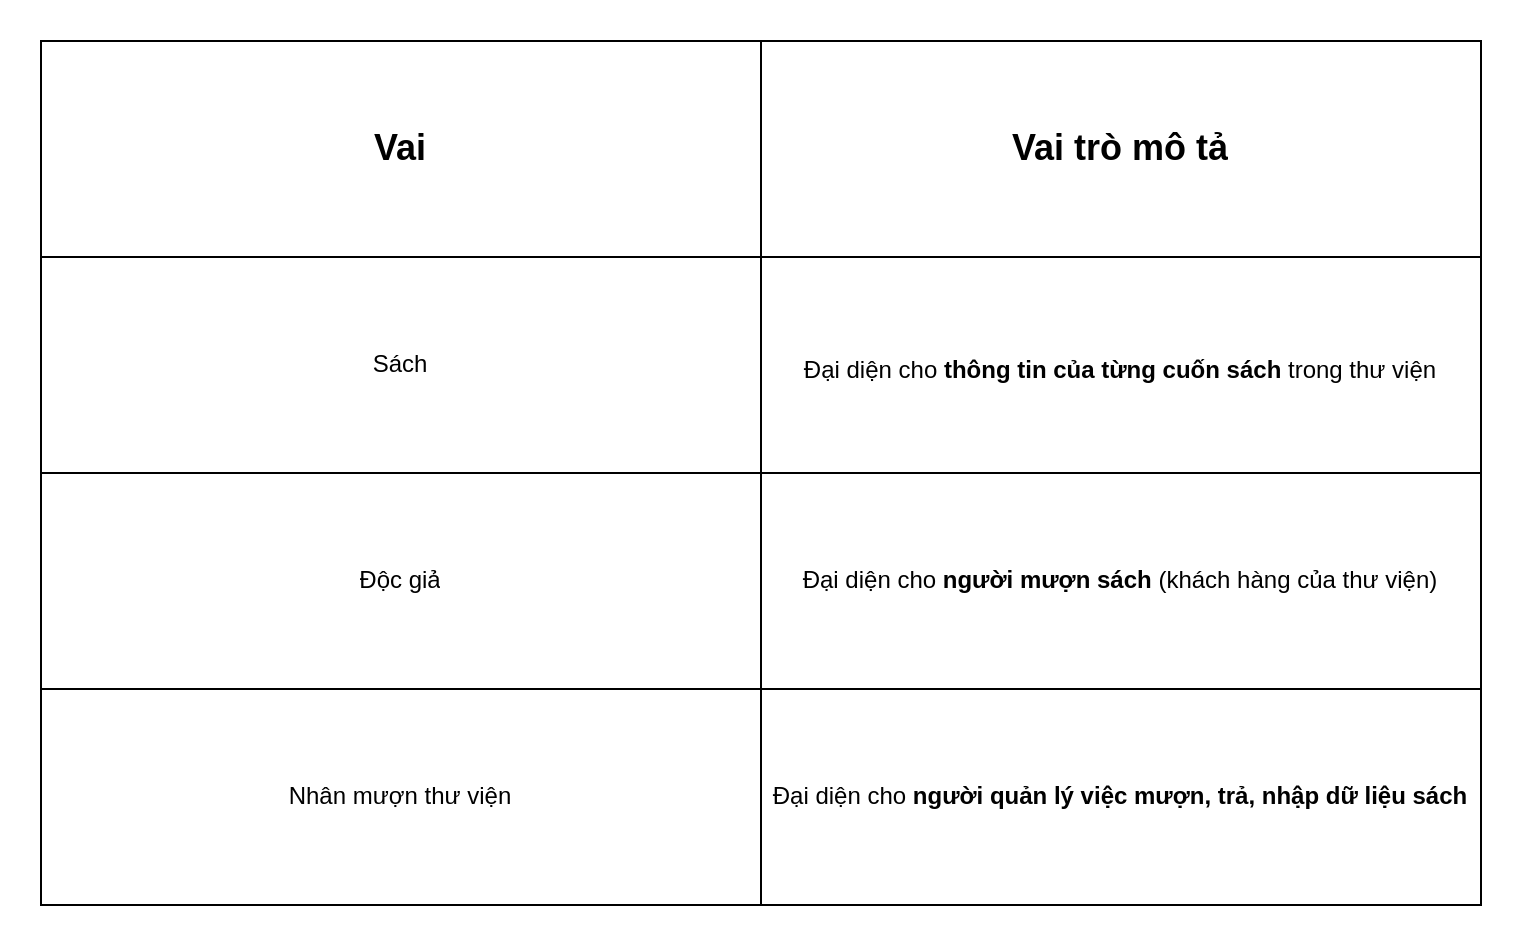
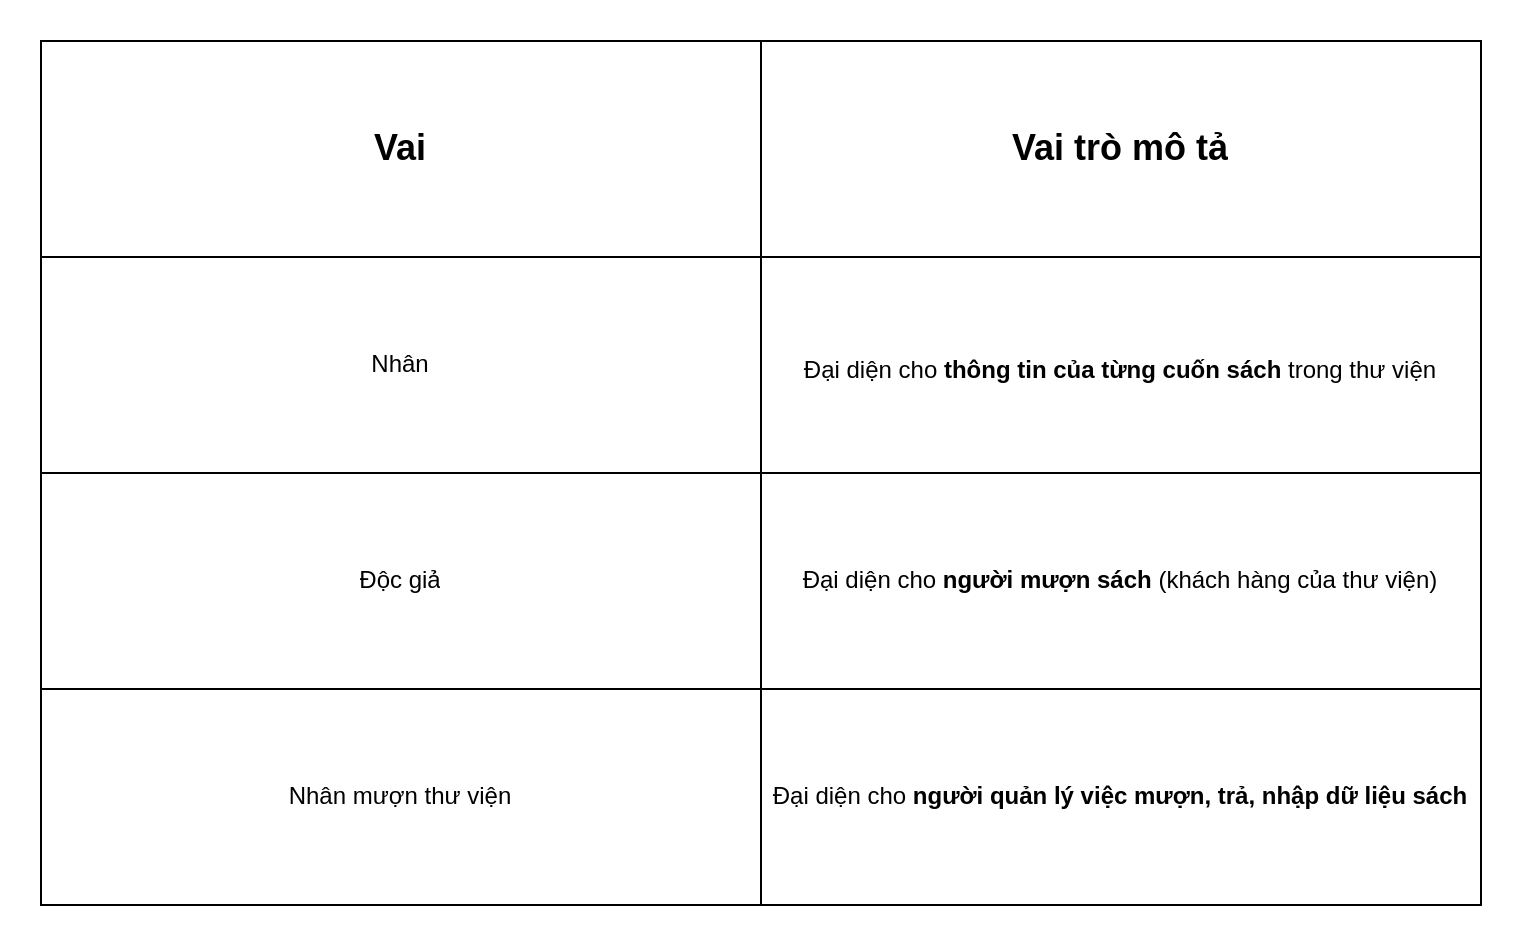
  <mxCell id="0" />
  <mxCell id="1" parent="0" />
  <mxCell id="2" value="" style="shape=table;startSize=0;container=1;collapsible=0;childLayout=tableLayout;" vertex="1" parent="1"><mxGeometry x="20" y="20" width="720" height="432" as="geometry" /></mxCell>
  <mxCell id="3" value="" style="shape=tableRow;horizontal=0;startSize=0;swimlaneHead=0;swimlaneBody=0;strokeColor=inherit;top=0;left=0;bottom=0;right=0;collapsible=0;dropTarget=0;fillColor=none;points=[[0,0.5],[1,0.5]];portConstraint=eastwest;" vertex="1" parent="2"><mxGeometry width="720" height="108" as="geometry" /></mxCell>
  <mxCell id="4" value="&lt;font style=&quot;font-size: 18px;&quot;&gt;&lt;b&gt;Vai&lt;/b&gt;&lt;/font&gt;" style="shape=partialRectangle;html=1;whiteSpace=wrap;connectable=0;strokeColor=inherit;overflow=hidden;fillColor=none;top=0;left=0;bottom=0;right=0;pointerEvents=1;" vertex="1" parent="3"><mxGeometry width="360" height="108" as="geometry"><mxRectangle width="360" height="108" as="alternateBounds" /></mxGeometry></mxCell>
  <mxCell id="5" value="&lt;font style=&quot;font-size: 18px;&quot;&gt;&lt;b&gt;Vai trò mô tả&lt;/b&gt;&lt;/font&gt;" style="shape=partialRectangle;html=1;whiteSpace=wrap;connectable=0;strokeColor=inherit;overflow=hidden;fillColor=none;top=0;left=0;bottom=0;right=0;pointerEvents=1;" vertex="1" parent="3"><mxGeometry x="360" width="360" height="108" as="geometry"><mxRectangle width="360" height="108" as="alternateBounds" /></mxGeometry></mxCell>
  <mxCell id="6" value="" style="shape=tableRow;horizontal=0;startSize=0;swimlaneHead=0;swimlaneBody=0;strokeColor=inherit;top=0;left=0;bottom=0;right=0;collapsible=0;dropTarget=0;fillColor=none;points=[[0,0.5],[1,0.5]];portConstraint=eastwest;" vertex="1" parent="2"><mxGeometry y="108" width="720" height="108" as="geometry" /></mxCell>
- <mxCell id="7" value="Sách" style="shape=partialRectangle;html=1;whiteSpace=wrap;connectable=0;strokeColor=inherit;overflow=hidden;fillColor=none;top=0;left=0;bottom=0;right=0;pointerEvents=1;" vertex="1" parent="6"><mxGeometry width="360" height="108" as="geometry"><mxRectangle width="360" height="108" as="alternateBounds" /></mxGeometry></mxCell>
+ <mxCell id="7" value="Nhân" style="shape=partialRectangle;html=1;whiteSpace=wrap;connectable=0;strokeColor=inherit;overflow=hidden;fillColor=none;top=0;left=0;bottom=0;right=0;pointerEvents=1;" vertex="1" parent="6"><mxGeometry width="360" height="108" as="geometry"><mxRectangle width="360" height="108" as="alternateBounds" /></mxGeometry></mxCell>
  <mxCell id="8" value="&lt;table&gt;&lt;tbody&gt;&lt;tr&gt;&lt;td data-col-size=&quot;sm&quot; data-end=&quot;257&quot; data-start=&quot;246&quot;&gt;&lt;strong data-end=&quot;256&quot; data-start=&quot;248&quot;&gt;&lt;/strong&gt;&lt;/td&gt;&lt;/tr&gt;&lt;/tbody&gt;&lt;/table&gt;&lt;table&gt;&lt;tbody&gt;&lt;tr&gt;&lt;td data-end=&quot;322&quot; data-start=&quot;257&quot; data-col-size=&quot;md&quot;&gt;Đại diện cho &lt;strong data-end=&quot;304&quot; data-start=&quot;272&quot;&gt;thông tin của từng cuốn sách&lt;/strong&gt; trong thư viện&lt;/td&gt;&lt;/tr&gt;&lt;/tbody&gt;&lt;/table&gt;" style="shape=partialRectangle;html=1;whiteSpace=wrap;connectable=0;strokeColor=inherit;overflow=hidden;fillColor=none;top=0;left=0;bottom=0;right=0;pointerEvents=1;" vertex="1" parent="6"><mxGeometry x="360" width="360" height="108" as="geometry"><mxRectangle width="360" height="108" as="alternateBounds" /></mxGeometry></mxCell>
  <mxCell id="9" value="" style="shape=tableRow;horizontal=0;startSize=0;swimlaneHead=0;swimlaneBody=0;strokeColor=inherit;top=0;left=0;bottom=0;right=0;collapsible=0;dropTarget=0;fillColor=none;points=[[0,0.5],[1,0.5]];portConstraint=eastwest;" vertex="1" parent="2"><mxGeometry y="216" width="720" height="108" as="geometry" /></mxCell>
  <mxCell id="10" value="Độc giả" style="shape=partialRectangle;html=1;whiteSpace=wrap;connectable=0;strokeColor=inherit;overflow=hidden;fillColor=none;top=0;left=0;bottom=0;right=0;pointerEvents=1;" vertex="1" parent="9"><mxGeometry width="360" height="108" as="geometry"><mxRectangle width="360" height="108" as="alternateBounds" /></mxGeometry></mxCell>
  <mxCell id="11" value="Đại diện cho &lt;strong data-end=&quot;370&quot; data-start=&quot;351&quot;&gt;người mượn sách&lt;/strong&gt; (khách hàng của thư viện)" style="shape=partialRectangle;html=1;whiteSpace=wrap;connectable=0;strokeColor=inherit;overflow=hidden;fillColor=none;top=0;left=0;bottom=0;right=0;pointerEvents=1;" vertex="1" parent="9"><mxGeometry x="360" width="360" height="108" as="geometry"><mxRectangle width="360" height="108" as="alternateBounds" /></mxGeometry></mxCell>
  <mxCell id="12" value="" style="shape=tableRow;horizontal=0;startSize=0;swimlaneHead=0;swimlaneBody=0;strokeColor=inherit;top=0;left=0;bottom=0;right=0;collapsible=0;dropTarget=0;fillColor=none;points=[[0,0.5],[1,0.5]];portConstraint=eastwest;" vertex="1" parent="2"><mxGeometry y="324" width="720" height="108" as="geometry" /></mxCell>
  <mxCell id="13" value="Nhân mượn thư viện" style="shape=partialRectangle;html=1;whiteSpace=wrap;connectable=0;strokeColor=inherit;overflow=hidden;fillColor=none;top=0;left=0;bottom=0;right=0;pointerEvents=1;" vertex="1" parent="12"><mxGeometry width="360" height="108" as="geometry"><mxRectangle width="360" height="108" as="alternateBounds" /></mxGeometry></mxCell>
  <mxCell id="14" value="Đại diện cho &lt;strong data-end=&quot;488&quot; data-start=&quot;437&quot;&gt;người quản lý việc mượn, trả, nhập dữ liệu sách&lt;/strong&gt;" style="shape=partialRectangle;html=1;whiteSpace=wrap;connectable=0;strokeColor=inherit;overflow=hidden;fillColor=none;top=0;left=0;bottom=0;right=0;pointerEvents=1;" vertex="1" parent="12"><mxGeometry x="360" width="360" height="108" as="geometry"><mxRectangle width="360" height="108" as="alternateBounds" /></mxGeometry></mxCell>
